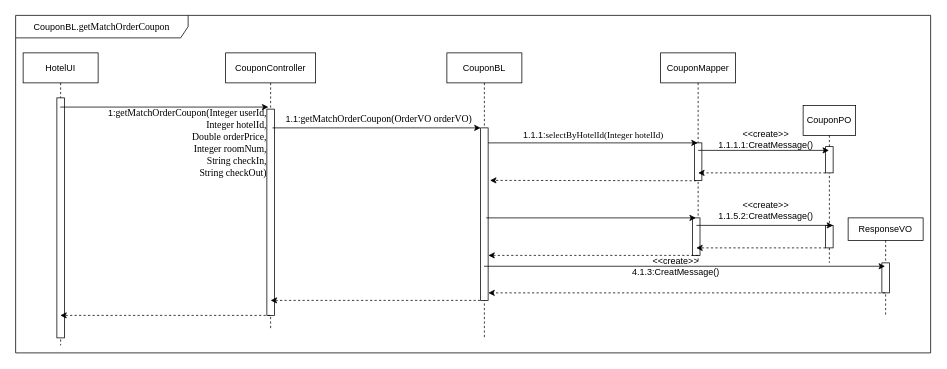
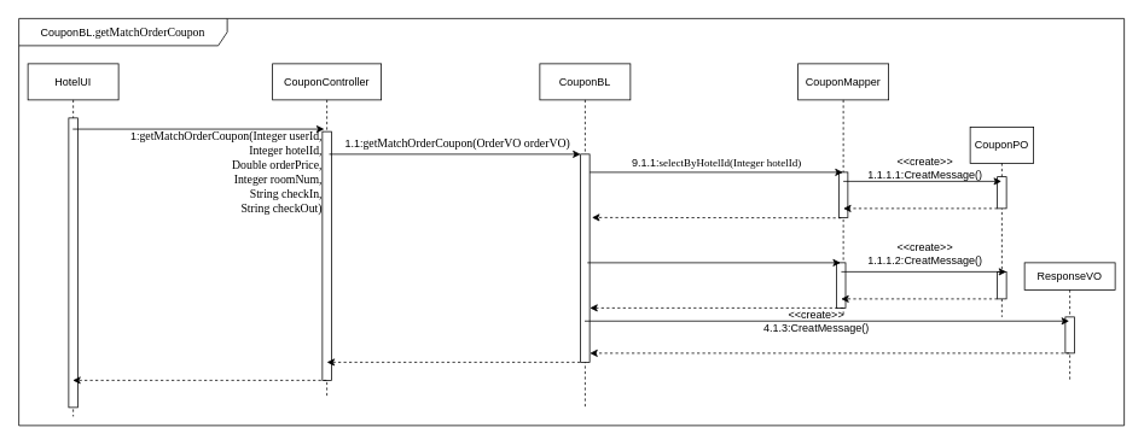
  <mxCell id="0" />
  <mxCell id="1" parent="0" />
  <mxCell id="2" value="CouponBL.&lt;span style=&quot;font-family: &amp;#34;consolas&amp;#34; ; font-size: 13.067px ; white-space: nowrap&quot;&gt;getMatchOrderCoupon&lt;/span&gt;" style="shape=umlFrame;whiteSpace=wrap;html=1;labelBackgroundColor=none;width=230;height=30;" vertex="1" parent="1"><mxGeometry x="20" y="20" width="1220" height="450" as="geometry" /></mxCell>
  <mxCell id="3" value="HotelUI" style="shape=umlLifeline;perimeter=lifelinePerimeter;whiteSpace=wrap;html=1;container=1;collapsible=0;recursiveResize=0;outlineConnect=0;" vertex="1" parent="1"><mxGeometry x="30" y="70" width="100" height="390" as="geometry" /></mxCell>
  <mxCell id="4" value="" style="html=1;points=[];perimeter=orthogonalPerimeter;" vertex="1" parent="3"><mxGeometry x="45" y="60" width="10" height="320" as="geometry" /></mxCell>
  <mxCell id="5" value="CouponController" style="shape=umlLifeline;perimeter=lifelinePerimeter;whiteSpace=wrap;html=1;container=1;collapsible=0;recursiveResize=0;outlineConnect=0;" vertex="1" parent="1"><mxGeometry x="300" y="70" width="120" height="370" as="geometry" /></mxCell>
  <mxCell id="6" value="" style="html=1;points=[];perimeter=orthogonalPerimeter;" vertex="1" parent="5"><mxGeometry x="55" y="75" width="10" height="275" as="geometry" /></mxCell>
  <mxCell id="7" value="CouponBL" style="shape=umlLifeline;perimeter=lifelinePerimeter;whiteSpace=wrap;html=1;container=1;collapsible=0;recursiveResize=0;outlineConnect=0;" vertex="1" parent="1"><mxGeometry x="595" y="70" width="100" height="380" as="geometry" /></mxCell>
  <mxCell id="8" value="" style="html=1;points=[];perimeter=orthogonalPerimeter;" vertex="1" parent="7"><mxGeometry x="45" y="100" width="10" height="230" as="geometry" /></mxCell>
  <mxCell id="9" value="CouponMapper" style="shape=umlLifeline;perimeter=lifelinePerimeter;whiteSpace=wrap;html=1;container=1;collapsible=0;recursiveResize=0;outlineConnect=0;" vertex="1" parent="1"><mxGeometry x="880" y="70" width="100" height="280" as="geometry" /></mxCell>
  <mxCell id="10" value="" style="html=1;points=[];perimeter=orthogonalPerimeter;" vertex="1" parent="9"><mxGeometry x="45" y="120" width="10" height="50" as="geometry" /></mxCell>
  <mxCell id="11" value="" style="html=1;points=[];perimeter=orthogonalPerimeter;" vertex="1" parent="9"><mxGeometry x="42.5" y="220" width="10" height="50" as="geometry" /></mxCell>
  <mxCell id="12" value="" style="endArrow=classic;html=1;dashed=1;" edge="1" parent="1" source="5" target="3"><mxGeometry width="50" height="50" relative="1" as="geometry"><mxPoint x="170" y="345" as="sourcePoint" /><mxPoint x="80" y="345" as="targetPoint" /><Array as="points"><mxPoint x="210" y="420" /></Array></mxGeometry></mxCell>
  <mxCell id="13" value="" style="endArrow=classic;html=1;entryX=0.2;entryY=-0.01;entryDx=0;entryDy=0;entryPerimeter=0;" edge="1" parent="1" source="3" target="6"><mxGeometry width="50" height="50" relative="1" as="geometry"><mxPoint x="235" y="145" as="sourcePoint" /><mxPoint x="350" y="145" as="targetPoint" /></mxGeometry></mxCell>
  <mxCell id="14" value="&lt;div&gt;1:&lt;span style=&quot;font-family: &amp;quot;consolas&amp;quot; ; font-size: 9.8pt&quot;&gt;getMatchOrderCoupon(&lt;/span&gt;&lt;span style=&quot;font-family: &amp;quot;consolas&amp;quot; ; font-size: 9.8pt&quot;&gt;Integer userId,&lt;/span&gt;&lt;/div&gt;&lt;span style=&quot;font-family: &amp;quot;consolas&amp;quot; ; font-size: 9.8pt&quot;&gt;&lt;div&gt;&lt;span style=&quot;font-size: 9.8pt&quot;&gt;Integer hotelId,&lt;/span&gt;&lt;/div&gt;&lt;/span&gt;&lt;span style=&quot;font-family: &amp;quot;consolas&amp;quot; ; font-size: 9.8pt&quot;&gt;&lt;div&gt;&lt;span style=&quot;font-size: 9.8pt&quot;&gt;Double orderPrice,&lt;/span&gt;&lt;/div&gt;&lt;/span&gt;&lt;span style=&quot;font-family: &amp;quot;consolas&amp;quot; ; font-size: 9.8pt&quot;&gt;&lt;div&gt;&lt;span style=&quot;font-size: 9.8pt&quot;&gt;Integer roomNum,&lt;/span&gt;&lt;/div&gt;&lt;/span&gt;&lt;span style=&quot;font-family: &amp;quot;consolas&amp;quot; ; font-size: 9.8pt&quot;&gt;&lt;div&gt;&lt;span style=&quot;font-size: 9.8pt&quot;&gt;String checkIn,&lt;/span&gt;&lt;/div&gt;&lt;/span&gt;&lt;span style=&quot;font-family: &amp;quot;consolas&amp;quot; ; font-size: 9.8pt&quot;&gt;&lt;div&gt;&lt;span style=&quot;font-size: 9.8pt&quot;&gt;String checkOut)&lt;/span&gt;&lt;/div&gt;&lt;/span&gt;" style="text;html=1;align=right;verticalAlign=middle;resizable=0;points=[];labelBackgroundColor=none;" vertex="1" connectable="0" parent="13"><mxGeometry x="-0.496" y="10" relative="1" as="geometry"><mxPoint x="205.5" y="57" as="offset" /></mxGeometry></mxCell>
  <mxCell id="15" value="" style="endArrow=classic;html=1;entryX=0.2;entryY=-0.01;entryDx=0;entryDy=0;entryPerimeter=0;" edge="1" parent="1"><mxGeometry width="50" height="50" relative="1" as="geometry"><mxPoint x="362.5" y="170" as="sourcePoint" /><mxPoint x="640" y="170" as="targetPoint" /></mxGeometry></mxCell>
  <mxCell id="16" value="&lt;font style=&quot;font-size: 12px&quot;&gt;1.1:&lt;/font&gt;&lt;span style=&quot;font-family: &amp;#34;consolas&amp;#34; ; font-size: 9.8pt&quot;&gt;getMatchOrderCoupon(OrderVO orderVO)&lt;/span&gt;" style="text;html=1;align=center;verticalAlign=middle;resizable=0;points=[];labelBackgroundColor=none;" vertex="1" connectable="0" parent="15"><mxGeometry x="-0.496" y="10" relative="1" as="geometry"><mxPoint x="70.5" y="-3" as="offset" /></mxGeometry></mxCell>
  <mxCell id="17" value="" style="endArrow=classic;html=1;dashed=1;" edge="1" parent="1"><mxGeometry width="50" height="50" relative="1" as="geometry"><mxPoint x="639.5" y="400" as="sourcePoint" /><mxPoint x="360" y="400" as="targetPoint" /></mxGeometry></mxCell>
  <mxCell id="18" value="" style="endArrow=classic;html=1;" edge="1" parent="1" target="9"><mxGeometry width="50" height="50" relative="1" as="geometry"><mxPoint x="650" y="190" as="sourcePoint" /><mxPoint x="880" y="190" as="targetPoint" /></mxGeometry></mxCell>
  <mxCell id="19" value="" style="endArrow=classic;html=1;dashed=1;" edge="1" parent="1"><mxGeometry width="50" height="50" relative="1" as="geometry"><mxPoint x="927.5" y="240.5" as="sourcePoint" /><mxPoint x="652.5" y="240" as="targetPoint" /></mxGeometry></mxCell>
- <mxCell id="20" value="&lt;font style=&quot;font-size: 12px&quot;&gt;1.1.1:&lt;span style=&quot;font-family: &amp;#34;consolas&amp;#34;&quot;&gt;selectByHotelId(Integer hotelId)&lt;/span&gt;&lt;/font&gt;" style="text;html=1;align=center;verticalAlign=middle;resizable=0;points=[];autosize=1;" vertex="1" parent="1"><mxGeometry x="660" y="170" width="260" height="20" as="geometry" /></mxCell>
+ <mxCell id="20" value="&lt;font style=&quot;font-size: 12px&quot;&gt;9.1.1:&lt;span style=&quot;font-family: &amp;#34;consolas&amp;#34;&quot;&gt;selectByHotelId(Integer hotelId)&lt;/span&gt;&lt;/font&gt;" style="text;html=1;align=center;verticalAlign=middle;resizable=0;points=[];autosize=1;" vertex="1" parent="1"><mxGeometry x="660" y="170" width="260" height="20" as="geometry" /></mxCell>
  <mxCell id="21" value="" style="endArrow=classic;html=1;" edge="1" parent="1"><mxGeometry width="50" height="50" relative="1" as="geometry"><mxPoint x="647.5" y="290" as="sourcePoint" /><mxPoint x="927" y="290" as="targetPoint" /></mxGeometry></mxCell>
  <mxCell id="22" value="&lt;span style=&quot;color: rgba(0 , 0 , 0 , 0) ; font-family: monospace ; font-size: 0px ; background-color: rgb(248 , 249 , 250)&quot;&gt;%3CmxGraphModel%3E%3Croot%3E%3CmxCell%20id%3D%220%22%2F%3E%3CmxCell%20id%3D%221%22%20parent%3D%220%22%2F%3E%3CmxCell%20id%3D%222%22%20value%3D%22%22%20style%3D%22endArrow%3Dclassic%3Bhtml%3D1%3Bdashed%3D1%3B%22%20edge%3D%221%22%20parent%3D%221%22%3E%3CmxGeometry%20width%3D%2250%22%20height%3D%2250%22%20relative%3D%221%22%20as%3D%22geometry%22%3E%3CmxPoint%20x%3D%22919.75%22%20y%3D%22380%22%20as%3D%22sourcePoint%22%2F%3E%3CmxPoint%20x%3D%22640.25%22%20y%3D%22380%22%20as%3D%22targetPoint%22%2F%3E%3C%2FmxGeometry%3E%3C%2FmxCell%3E%3C%2Froot%3E%3C%2FmxGraphModel%3E&lt;/span&gt;" style="endArrow=classic;html=1;dashed=1;" edge="1" parent="1"><mxGeometry width="50" height="50" relative="1" as="geometry"><mxPoint x="929.75" y="340" as="sourcePoint" /><mxPoint x="650.25" y="340" as="targetPoint" /></mxGeometry></mxCell>
  <mxCell id="23" value="CouponPO" style="shape=umlLifeline;perimeter=lifelinePerimeter;whiteSpace=wrap;html=1;container=1;collapsible=0;recursiveResize=0;outlineConnect=0;labelBackgroundColor=none;" vertex="1" parent="1"><mxGeometry x="1070" y="140" width="70" height="210" as="geometry" /></mxCell>
  <mxCell id="24" value="" style="html=1;points=[];perimeter=orthogonalPerimeter;" vertex="1" parent="23"><mxGeometry x="30" y="55" width="10" height="35" as="geometry" /></mxCell>
  <mxCell id="25" value="" style="html=1;points=[];perimeter=orthogonalPerimeter;" vertex="1" parent="23"><mxGeometry x="30" y="160" width="10" height="30" as="geometry" /></mxCell>
  <mxCell id="26" value="" style="endArrow=classic;html=1;" edge="1" parent="1" target="23"><mxGeometry width="50" height="50" relative="1" as="geometry"><mxPoint x="930" y="200" as="sourcePoint" /><mxPoint x="1120" y="200" as="targetPoint" /></mxGeometry></mxCell>
  <mxCell id="27" value="&amp;lt;&amp;lt;create&amp;gt;&amp;gt;&lt;br&gt;1.1.1.1:CreatMessage()" style="text;html=1;align=center;verticalAlign=middle;resizable=0;points=[];autosize=1;" vertex="1" parent="1"><mxGeometry x="950" y="170" width="140" height="30" as="geometry" /></mxCell>
  <mxCell id="28" value="" style="endArrow=classic;html=1;" edge="1" parent="1"><mxGeometry width="50" height="50" relative="1" as="geometry"><mxPoint x="927.75" y="300" as="sourcePoint" /><mxPoint x="1110" y="300" as="targetPoint" /></mxGeometry></mxCell>
- <mxCell id="29" value="&amp;lt;&amp;lt;create&amp;gt;&amp;gt;&lt;br&gt;1.1.5.2:CreatMessage()" style="text;html=1;align=center;verticalAlign=middle;resizable=0;points=[];autosize=1;" vertex="1" parent="1"><mxGeometry x="950" y="265" width="140" height="30" as="geometry" /></mxCell>
+ <mxCell id="29" value="&amp;lt;&amp;lt;create&amp;gt;&amp;gt;&lt;br&gt;1.1.1.2:CreatMessage()" style="text;html=1;align=center;verticalAlign=middle;resizable=0;points=[];autosize=1;" vertex="1" parent="1"><mxGeometry x="950" y="265" width="140" height="30" as="geometry" /></mxCell>
  <mxCell id="30" value="" style="endArrow=classic;html=1;dashed=1;" edge="1" parent="1"><mxGeometry width="50" height="50" relative="1" as="geometry"><mxPoint x="1100" y="230" as="sourcePoint" /><mxPoint x="930" y="230" as="targetPoint" /></mxGeometry></mxCell>
  <mxCell id="31" value="" style="endArrow=classic;html=1;dashed=1;" edge="1" parent="1"><mxGeometry width="50" height="50" relative="1" as="geometry"><mxPoint x="1100" y="330" as="sourcePoint" /><mxPoint x="927.5" y="330" as="targetPoint" /></mxGeometry></mxCell>
  <mxCell id="32" value="ResponseVO" style="shape=umlLifeline;perimeter=lifelinePerimeter;whiteSpace=wrap;html=1;container=1;collapsible=0;recursiveResize=0;outlineConnect=0;size=30;" vertex="1" parent="1"><mxGeometry x="1130" y="290" width="100" height="130" as="geometry" /></mxCell>
  <mxCell id="33" value="" style="html=1;points=[];perimeter=orthogonalPerimeter;" vertex="1" parent="32"><mxGeometry x="45" y="60" width="10" height="40" as="geometry" /></mxCell>
  <mxCell id="34" value="" style="endArrow=classic;html=1;" edge="1" parent="1" source="7"><mxGeometry width="50" height="50" relative="1" as="geometry"><mxPoint x="997" y="354.5" as="sourcePoint" /><mxPoint x="1179.25" y="354.5" as="targetPoint" /></mxGeometry></mxCell>
  <mxCell id="35" value="&lt;span style=&quot;color: rgba(0 , 0 , 0 , 0) ; font-family: monospace ; font-size: 0px ; background-color: rgb(248 , 249 , 250)&quot;&gt;%3CmxGraphModel%3E%3Croot%3E%3CmxCell%20id%3D%220%22%2F%3E%3CmxCell%20id%3D%221%22%20parent%3D%220%22%2F%3E%3CmxCell%20id%3D%222%22%20value%3D%22%22%20style%3D%22endArrow%3Dclassic%3Bhtml%3D1%3Bdashed%3D1%3B%22%20edge%3D%221%22%20parent%3D%221%22%3E%3CmxGeometry%20width%3D%2250%22%20height%3D%2250%22%20relative%3D%221%22%20as%3D%22geometry%22%3E%3CmxPoint%20x%3D%22919.75%22%20y%3D%22380%22%20as%3D%22sourcePoint%22%2F%3E%3CmxPoint%20x%3D%22640.25%22%20y%3D%22380%22%20as%3D%22targetPoint%22%2F%3E%3C%2FmxGeometry%3E%3C%2FmxCell%3E%3C%2Froot%3E%3C%2FmxGraphModel%3E&lt;/span&gt;" style="endArrow=classic;html=1;dashed=1;" edge="1" parent="1" source="32"><mxGeometry width="50" height="50" relative="1" as="geometry"><mxPoint x="929.75" y="390" as="sourcePoint" /><mxPoint x="650.25" y="390" as="targetPoint" /></mxGeometry></mxCell>
  <mxCell id="36" value="&amp;lt;&amp;lt;create&amp;gt;&amp;gt;&lt;br&gt;4.1.3:CreatMessage()" style="text;html=1;align=center;verticalAlign=middle;resizable=0;points=[];autosize=1;" vertex="1" parent="1"><mxGeometry x="835" y="340" width="130" height="30" as="geometry" /></mxCell>
